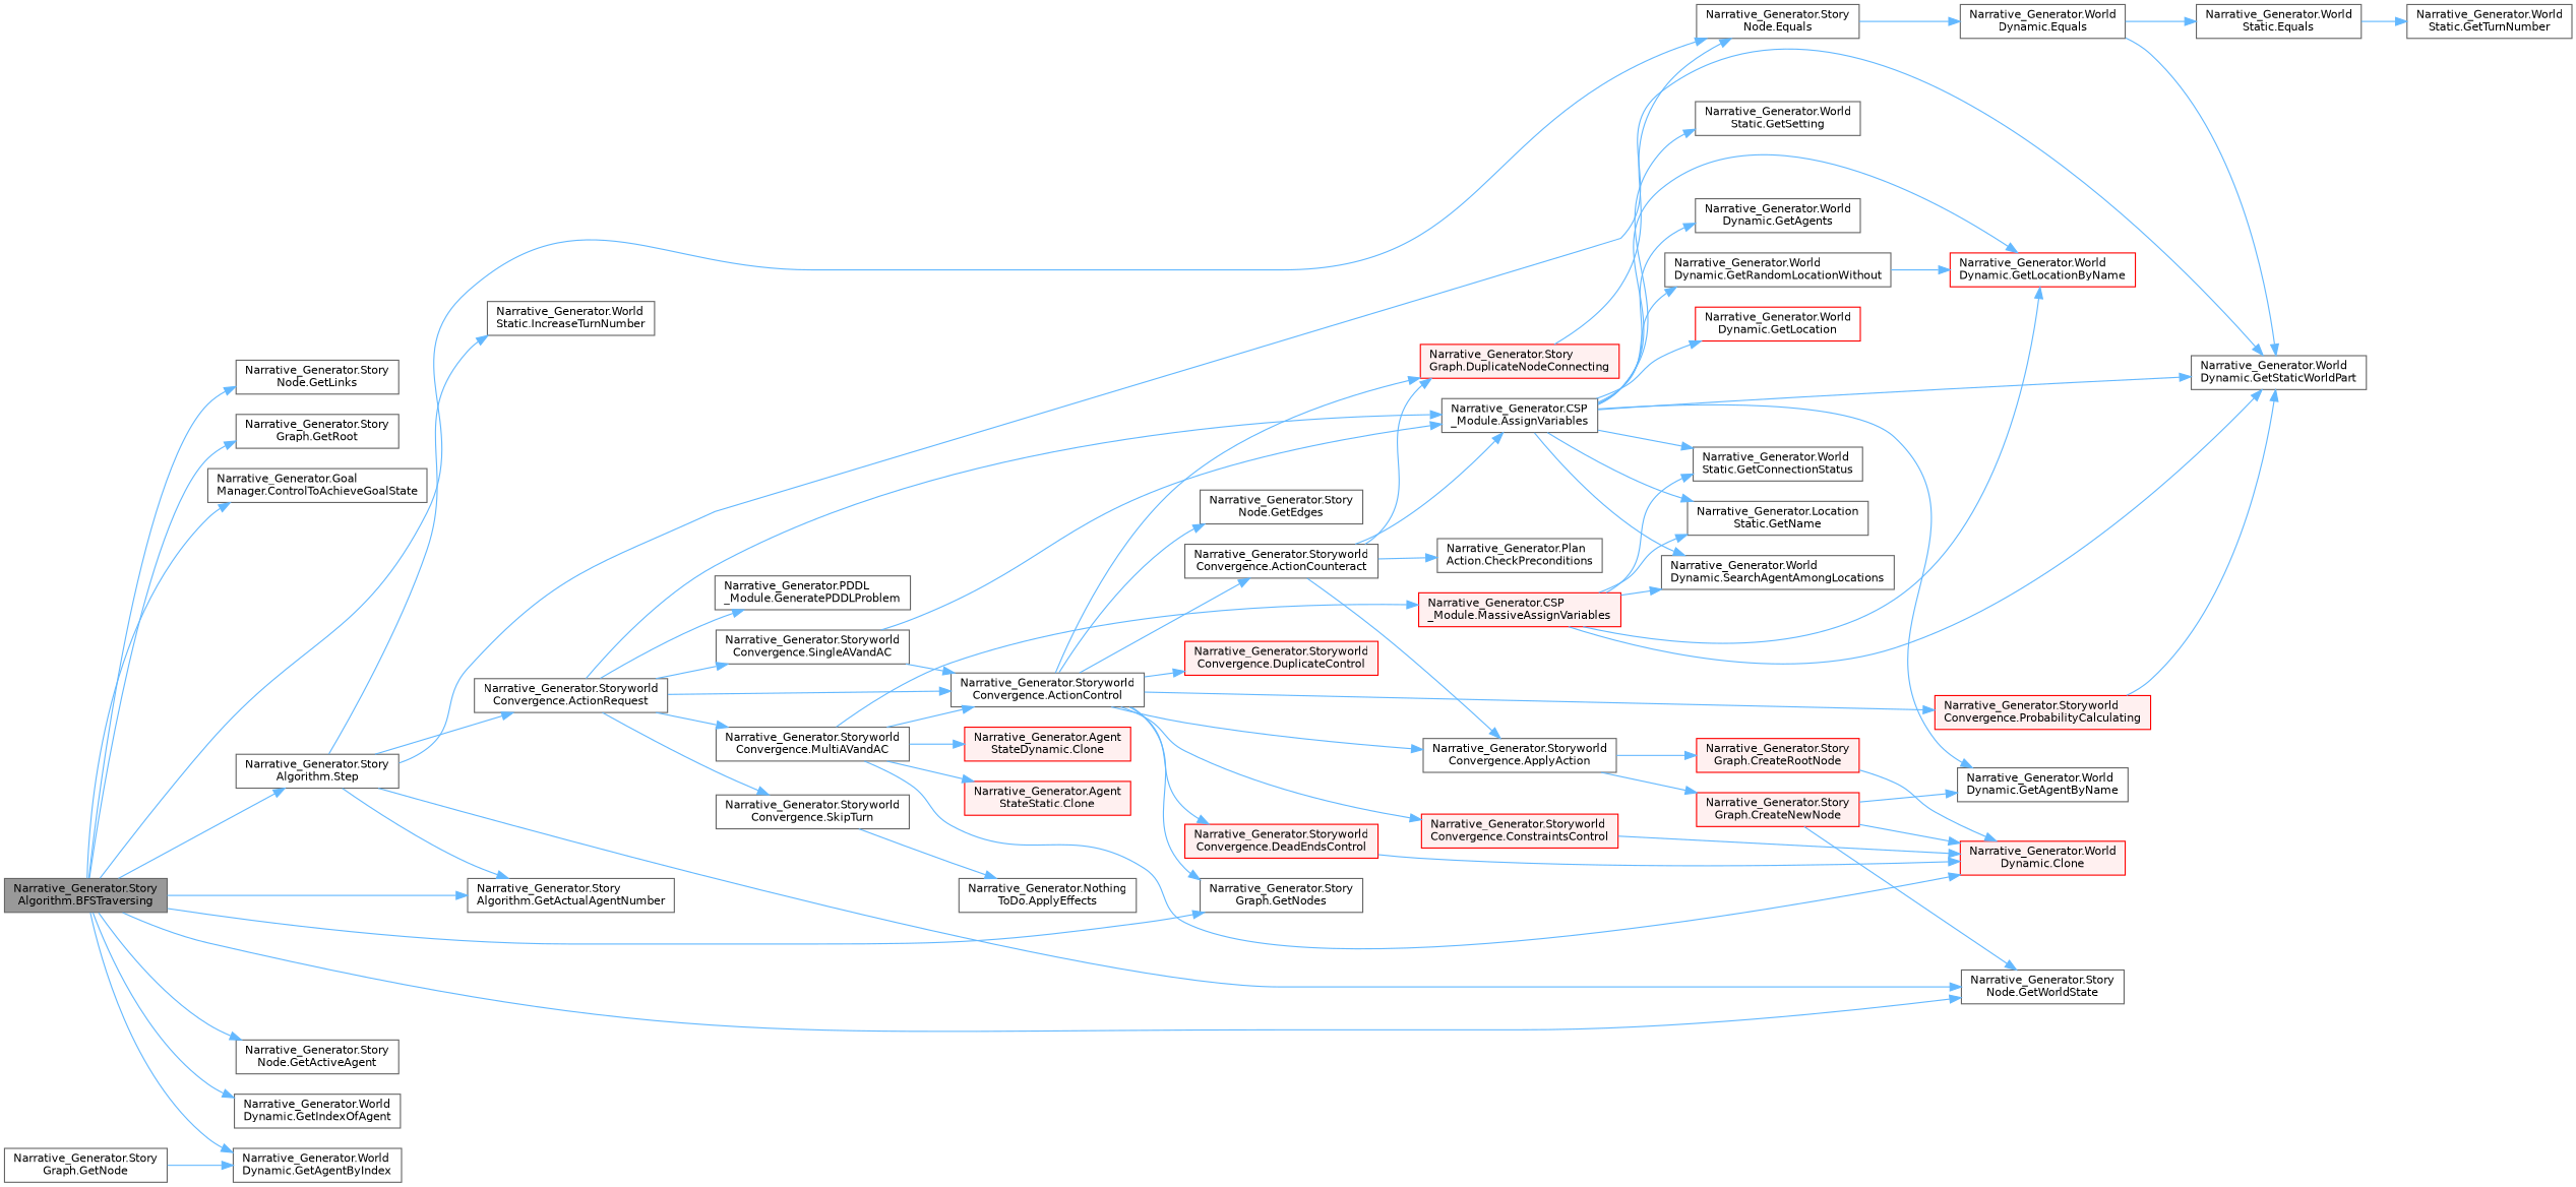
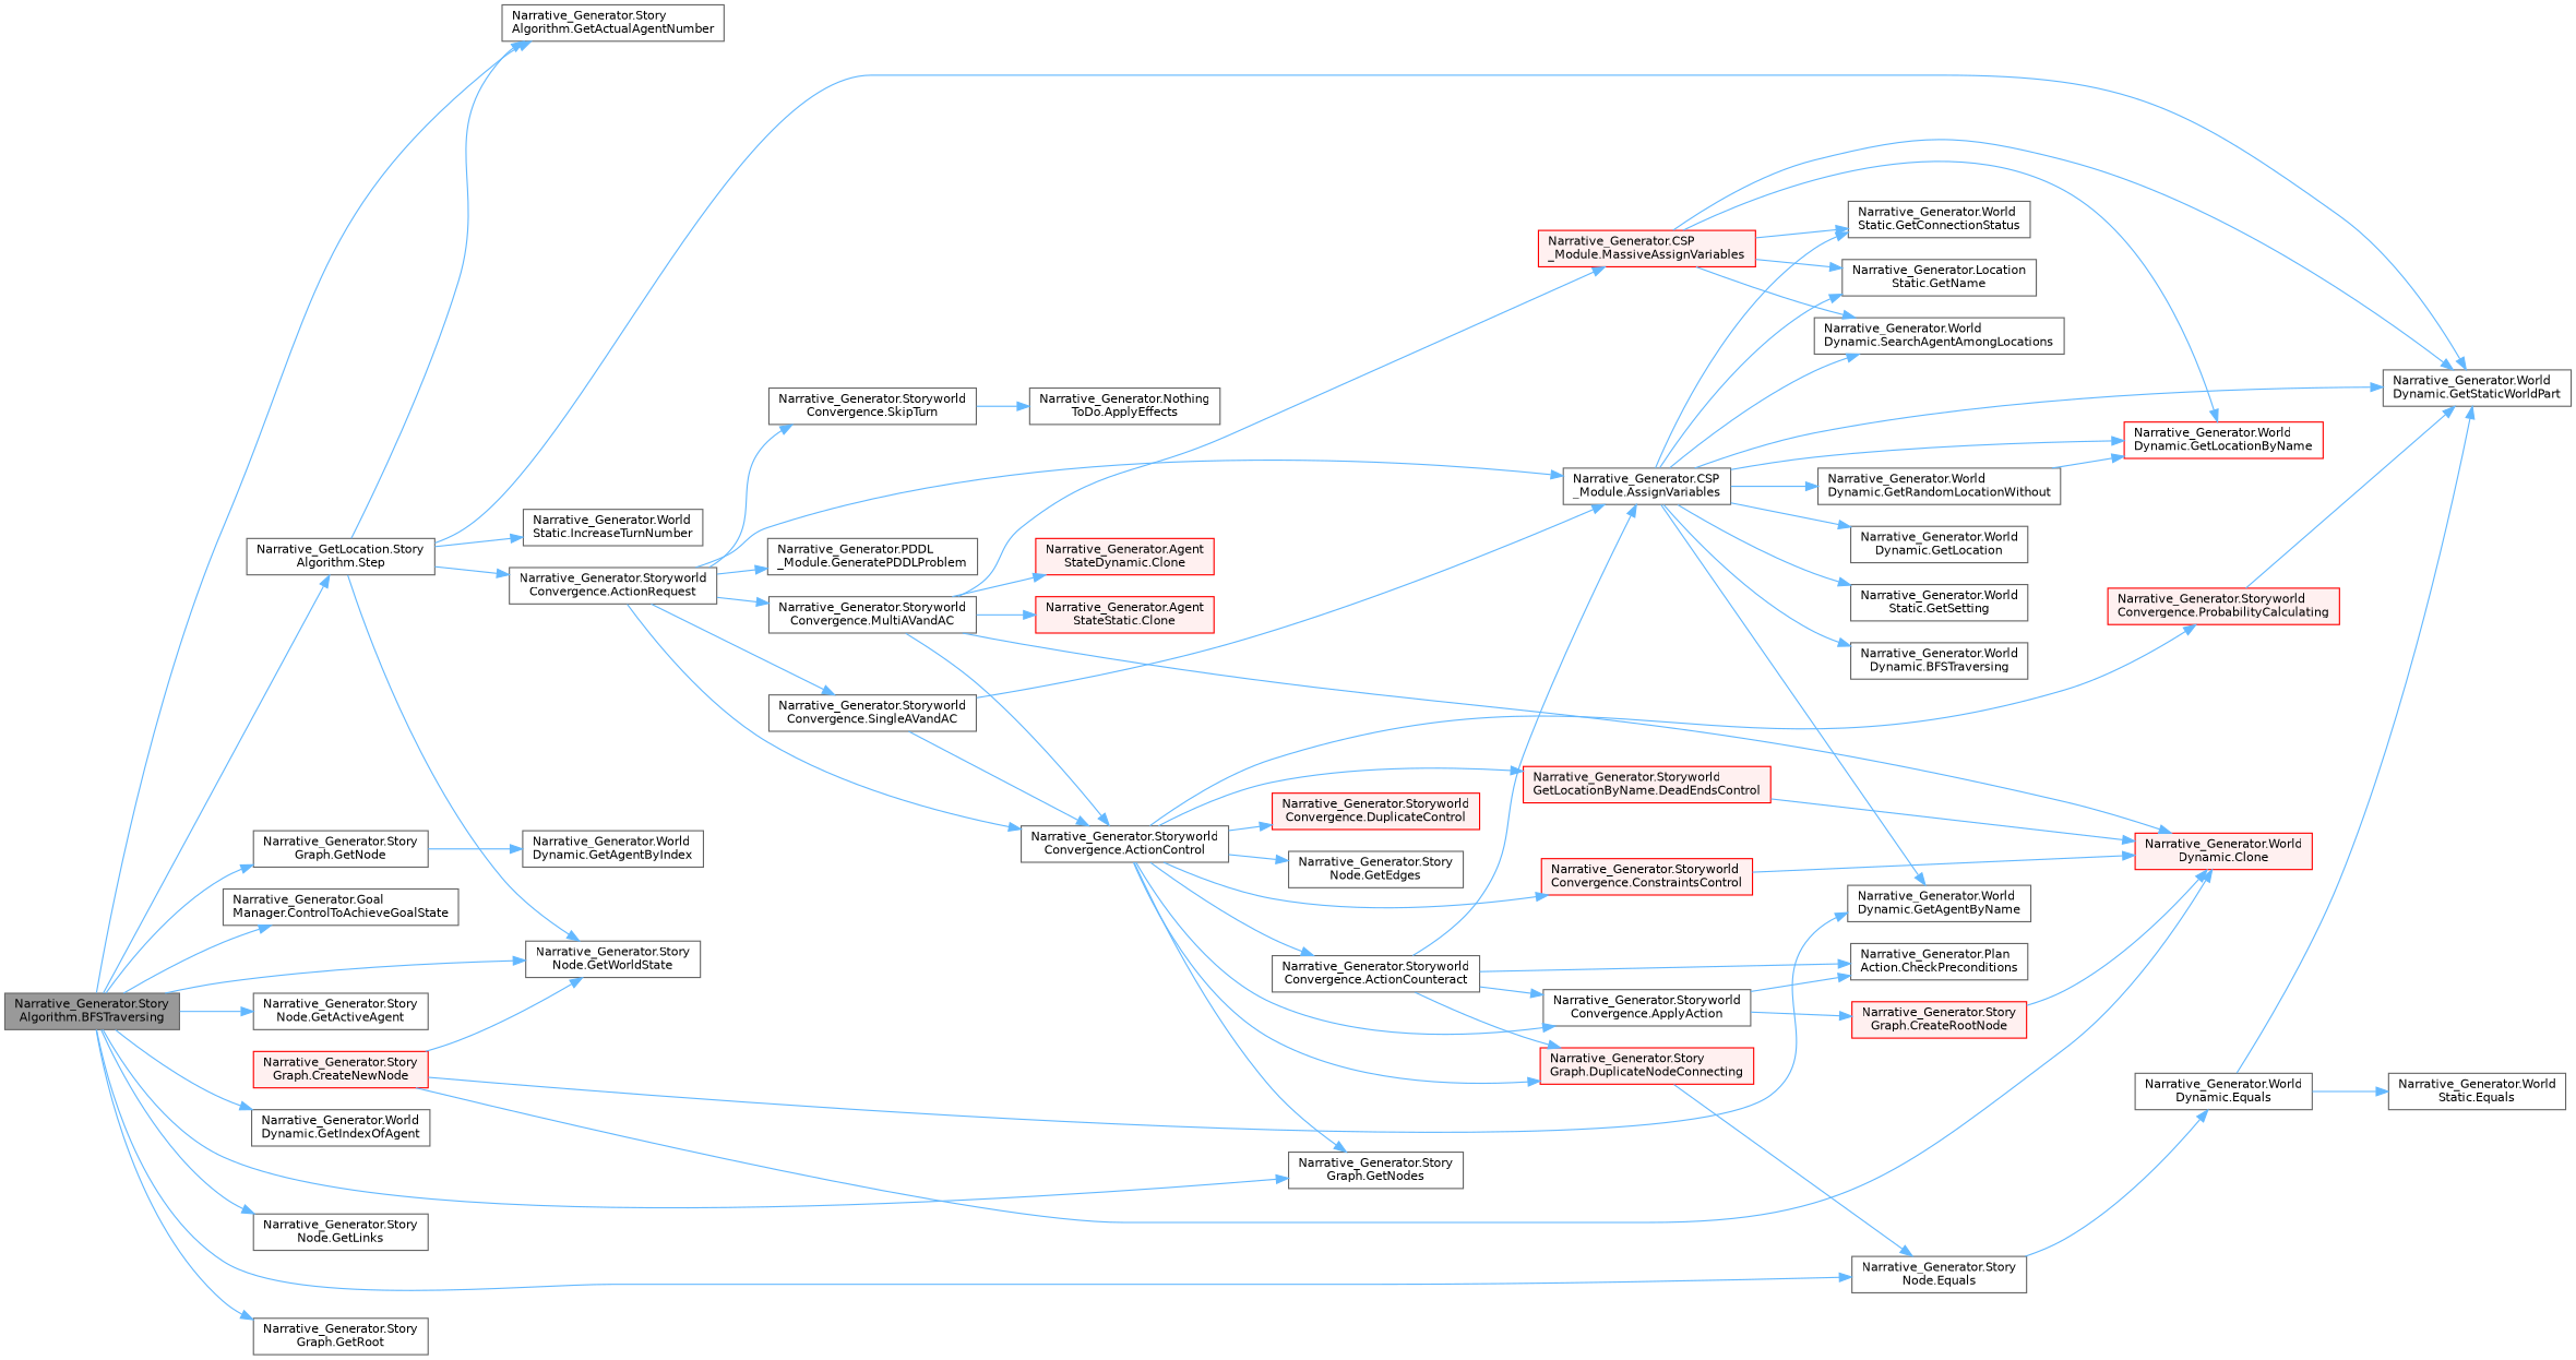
  digraph {
    rankdir=LR
    node [color=grey40 fillcolor=white fontname=Helvetica fontsize=10 shape=box style=filled]
    edge [color=steelblue1 fontname=Helvetica fontsize=10 labelfontname=Helvetica labelfontsize=10 style=solid]
    n1 [color=gray40 fillcolor=grey60 fontcolor=black height=0.2 label="Narrative_Generator.Story\lAlgorithm.BFSTraversing" width=0.4]
    n2 [height=0.2 label="Narrative_Generator.Goal\lManager.ControlToAchieveGoalState" width=0.4]
    n3 [height=0.2 label="Narrative_Generator.Story\lNode.Equals" width=0.4]
    n4 [height=0.2 label="Narrative_Generator.Story\lNode.GetActiveAgent" width=0.4]
    n5 [height=0.2 label="Narrative_Generator.Story\lAlgorithm.GetActualAgentNumber" width=0.4]
    n6 [height=0.2 label="Narrative_Generator.World\lDynamic.GetIndexOfAgent" width=0.4]
    n7 [height=0.2 label="Narrative_Generator.Story\lNode.GetLinks" width=0.4]
    n8 [height=0.2 label="Narrative_Generator.Story\lGraph.GetNode" width=0.4]
    n9 [height=0.2 label="Narrative_Generator.Story\lGraph.GetNodes" width=0.4]
    n10 [height=0.2 label="Narrative_Generator.Story\lGraph.GetRoot" width=0.4]
    n11 [height=0.2 label="Narrative_Generator.Story\lNode.GetWorldState" width=0.4]
-   n12 [height=0.2 label="Narrative_Generator.Story\lAlgorithm.Step" width=0.4]
+   n12 [height=0.2 label="Narrative_GetLocation.Story\lAlgorithm.Step" width=0.4]
    n13 [height=0.2 label="Narrative_Generator.World\lDynamic.Equals" width=0.4]
    n14 [height=0.2 label="Narrative_Generator.World\lDynamic.GetAgentByIndex" width=0.4]
    n15 [height=0.2 label="Narrative_Generator.World\lDynamic.GetStaticWorldPart" width=0.4]
    n16 [height=0.2 label="Narrative_Generator.Storyworld\lConvergence.ActionRequest" width=0.4]
    n17 [height=0.2 label="Narrative_Generator.World\lStatic.IncreaseTurnNumber" width=0.4]
    n18 [height=0.2 label="Narrative_Generator.World\lStatic.Equals" width=0.4]
-   n19 [height=0.2 label="Narrative_Generator.World\lStatic.GetTurnNumber" width=0.4]
    n20 [height=0.2 label="Narrative_Generator.Storyworld\lConvergence.ActionControl" width=0.4]
    n21 [height=0.2 label="Narrative_Generator.CSP\l_Module.AssignVariables" width=0.4]
    n22 [height=0.2 label="Narrative_Generator.PDDL\l_Module.GeneratePDDLProblem" width=0.4]
    n23 [height=0.2 label="Narrative_Generator.Storyworld\lConvergence.MultiAVandAC" width=0.4]
    n24 [height=0.2 label="Narrative_Generator.Storyworld\lConvergence.SingleAVandAC" width=0.4]
    n25 [height=0.2 label="Narrative_Generator.Storyworld\lConvergence.SkipTurn" width=0.4]
    n26 [height=0.2 label="Narrative_Generator.Storyworld\lConvergence.ActionCounteract" width=0.4]
    n27 [height=0.2 label="Narrative_Generator.Storyworld\lConvergence.ApplyAction" width=0.4]
    n28 [color=red fillcolor="#FFF0F0" height=0.2 label="Narrative_Generator.Story\lGraph.DuplicateNodeConnecting" width=0.4]
    n29 [color=red fillcolor="#FFF0F0" height=0.2 label="Narrative_Generator.Storyworld\lConvergence.ConstraintsControl" width=0.4]
-   n30 [color=red fillcolor="#FFF0F0" height=0.2 label="Narrative_Generator.Storyworld\lConvergence.DeadEndsControl" width=0.4]
+   n30 [color=red fillcolor="#FFF0F0" height=0.2 label="Narrative_Generator.Storyworld\lGetLocationByName.DeadEndsControl" width=0.4]
    n31 [color=red fillcolor="#FFF0F0" height=0.2 label="Narrative_Generator.Storyworld\lConvergence.DuplicateControl" width=0.4]
    n32 [height=0.2 label="Narrative_Generator.Story\lNode.GetEdges" width=0.4]
    n33 [color=red fillcolor="#FFF0F0" height=0.2 label="Narrative_Generator.Storyworld\lConvergence.ProbabilityCalculating" width=0.4]
    n34 [height=0.2 label="Narrative_Generator.World\lDynamic.GetAgentByName" width=0.4]
-   n35 [height=0.2 label="Narrative_Generator.World\lDynamic.GetAgents" width=0.4]
+   n35 [height=0.2 label="Narrative_Generator.World\lDynamic.BFSTraversing" width=0.4]
    n36 [height=0.2 label="Narrative_Generator.World\lStatic.GetConnectionStatus" width=0.4]
-   n37 [color=red height=0.2 label="Narrative_Generator.World\lDynamic.GetLocation" width=0.4]
+   n37 [height=0.2 label="Narrative_Generator.World\lDynamic.GetLocation" width=0.4]
    n38 [color=red height=0.2 label="Narrative_Generator.World\lDynamic.GetLocationByName" width=0.4]
    n39 [height=0.2 label="Narrative_Generator.Location\lStatic.GetName" width=0.4]
    n40 [height=0.2 label="Narrative_Generator.World\lDynamic.GetRandomLocationWithout" width=0.4]
    n41 [height=0.2 label="Narrative_Generator.World\lStatic.GetSetting" width=0.4]
    n42 [height=0.2 label="Narrative_Generator.World\lDynamic.SearchAgentAmongLocations" width=0.4]
    n43 [color=red fillcolor="#FFF0F0" height=0.2 label="Narrative_Generator.World\lDynamic.Clone" width=0.4]
    n44 [color=red fillcolor="#FFF0F0" height=0.2 label="Narrative_Generator.Agent\lStateDynamic.Clone" width=0.4]
    n45 [color=red fillcolor="#FFF0F0" height=0.2 label="Narrative_Generator.Agent\lStateStatic.Clone" width=0.4]
    n46 [color=red fillcolor="#FFF0F0" height=0.2 label="Narrative_Generator.CSP\l_Module.MassiveAssignVariables" width=0.4]
    n47 [height=0.2 label="Narrative_Generator.Nothing\lToDo.ApplyEffects" width=0.4]
    n48 [height=0.2 label="Narrative_Generator.Plan\lAction.CheckPreconditions" width=0.4]
    n49 [color=red fillcolor="#FFF0F0" height=0.2 label="Narrative_Generator.Story\lGraph.CreateNewNode" width=0.4]
    n50 [color=red fillcolor="#FFF0F0" height=0.2 label="Narrative_Generator.Story\lGraph.CreateRootNode" width=0.4]
    n1 -> n2
    n1 -> n3
    n1 -> n4
    n1 -> n5
    n1 -> n6
    n1 -> n7
-   n1 -> n14
+   n1 -> n8
    n1 -> n9
    n1 -> n10
    n1 -> n11
    n1 -> n12
    n3 -> n13
    n8 -> n14
    n12 -> n5
    n12 -> n11
    n12 -> n15
    n12 -> n16
    n12 -> n17
    n13 -> n15
    n13 -> n18
    n16 -> n20
    n16 -> n21
    n16 -> n22
    n16 -> n23
    n16 -> n24
    n16 -> n25
-   n18 -> n19
    n20 -> n9
    n20 -> n26
    n20 -> n27
    n20 -> n28
    n20 -> n29
    n20 -> n30
    n20 -> n31
    n20 -> n32
    n20 -> n33
    n21 -> n15
    n21 -> n34
    n21 -> n35
    n21 -> n36
    n21 -> n37
    n21 -> n38
    n21 -> n39
    n21 -> n40
    n21 -> n41
    n21 -> n42
    n23 -> n20
    n23 -> n43
    n23 -> n44
    n23 -> n45
    n23 -> n46
    n24 -> n20
    n24 -> n21
    n25 -> n47
    n26 -> n21
    n26 -> n27
    n26 -> n28
    n26 -> n48
-   n27 -> n49
+   n27 -> n48
    n27 -> n50
    n28 -> n3
    n29 -> n43
    n30 -> n43
    n33 -> n15
    n40 -> n38
    n46 -> n15
    n46 -> n36
    n46 -> n38
    n46 -> n39
    n46 -> n42
    n49 -> n11
    n49 -> n34
    n49 -> n43
    n50 -> n43
  }
